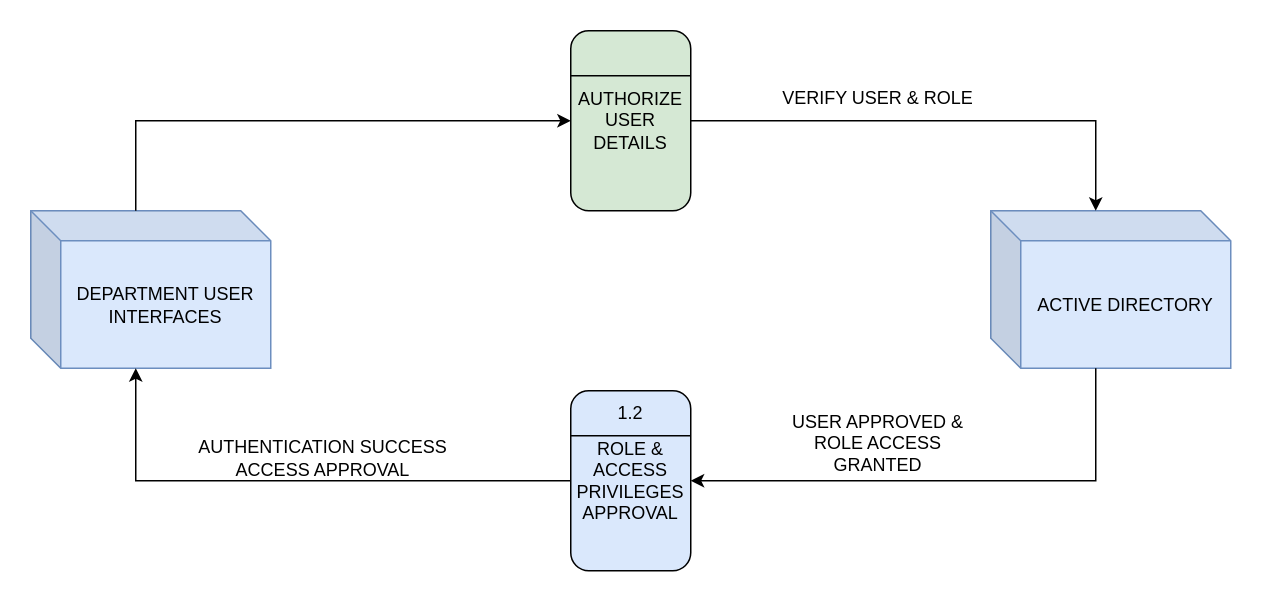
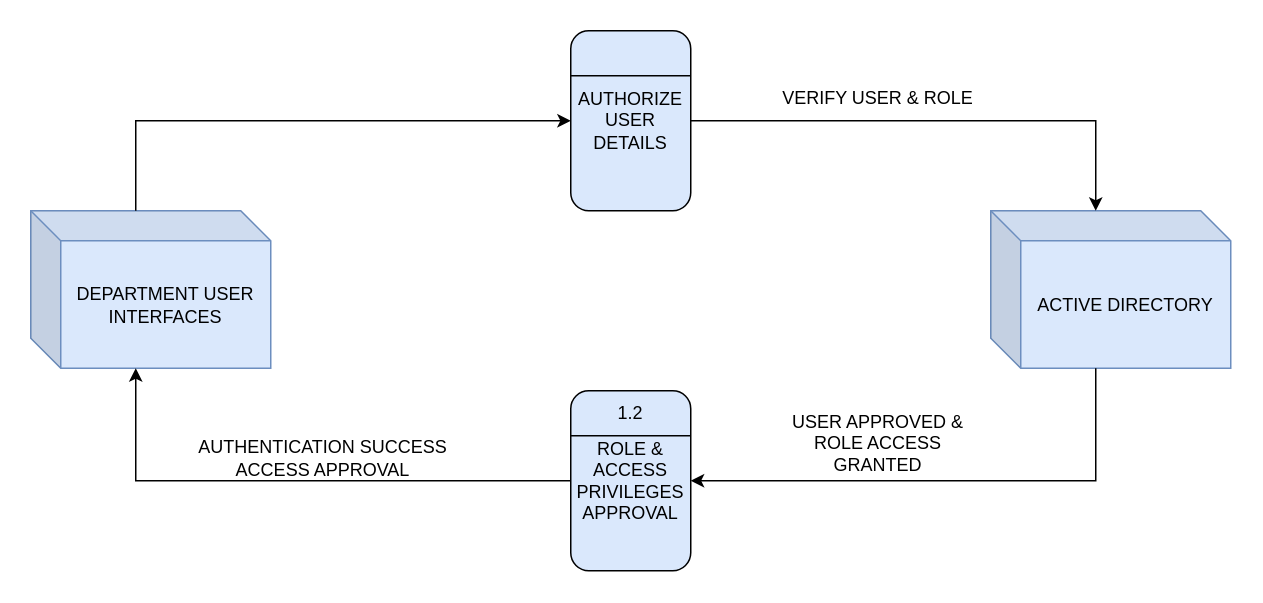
  <mxCell id="0" />
  <mxCell id="1" parent="0" />
  <mxCell id="2" value="DEPARTMENT USER INTERFACES" style="shape=cube;whiteSpace=wrap;html=1;boundedLbl=1;backgroundOutline=1;darkOpacity=0.05;darkOpacity2=0.1;fillColor=#dae8fc;strokeColor=#6c8ebf;" parent="1" vertex="1"><mxGeometry x="20" y="140" width="160" height="105" as="geometry" /></mxCell>
- <mxCell id="3" value="AUTHORIZE&lt;div&gt;USER&lt;/div&gt;&lt;div&gt;DETAILS&lt;/div&gt;" style="rounded=1;whiteSpace=wrap;html=1;fillColor=#d5e8d4;strokeColor=default;" parent="1" vertex="1"><mxGeometry x="380" y="20" width="80" height="120" as="geometry" /></mxCell>
+ <mxCell id="3" value="AUTHORIZE&lt;div&gt;USER&lt;/div&gt;&lt;div&gt;DETAILS&lt;/div&gt;" style="rounded=1;whiteSpace=wrap;html=1;fillColor=#dae8fc;strokeColor=default;" parent="1" vertex="1"><mxGeometry x="380" y="20" width="80" height="120" as="geometry" /></mxCell>
  <mxCell id="4" value="" style="endArrow=none;html=1;rounded=0;entryX=1;entryY=0.25;entryDx=0;entryDy=0;exitX=0;exitY=0.25;exitDx=0;exitDy=0;" parent="1" source="3" target="3" edge="1"><mxGeometry width="50" height="50" relative="1" as="geometry"><mxPoint x="230" y="-50" as="sourcePoint" /><mxPoint x="280" y="-100" as="targetPoint" /></mxGeometry></mxCell>
  <mxCell id="5" value="ROLE &amp;amp; ACCESS PRIVILEGES APPROVAL" style="rounded=1;whiteSpace=wrap;html=1;fillColor=#dae8fc;strokeColor=default;" parent="1" vertex="1"><mxGeometry x="380" y="260" width="80" height="120" as="geometry" /></mxCell>
  <mxCell id="6" value="" style="endArrow=none;html=1;rounded=0;entryX=1;entryY=0.25;entryDx=0;entryDy=0;exitX=0;exitY=0.25;exitDx=0;exitDy=0;" parent="1" source="5" target="5" edge="1"><mxGeometry width="50" height="50" relative="1" as="geometry"><mxPoint x="230" y="190" as="sourcePoint" /><mxPoint x="280" y="140" as="targetPoint" /></mxGeometry></mxCell>
  <mxCell id="7" value="1.2" style="text;html=1;align=center;verticalAlign=middle;whiteSpace=wrap;rounded=0;" parent="1" vertex="1"><mxGeometry x="405" y="260" width="30" height="30" as="geometry" /></mxCell>
  <mxCell id="8" value="ACTIVE DIRECTORY" style="shape=cube;whiteSpace=wrap;html=1;boundedLbl=1;backgroundOutline=1;darkOpacity=0.05;darkOpacity2=0.1;fillColor=#dae8fc;strokeColor=#6c8ebf;" parent="1" vertex="1"><mxGeometry x="660" y="140" width="160" height="105" as="geometry" /></mxCell>
  <mxCell id="9" value="" style="endArrow=classic;html=1;rounded=0;entryX=0;entryY=0.5;entryDx=0;entryDy=0;exitX=0;exitY=0;exitDx=70;exitDy=0;exitPerimeter=0;" parent="1" source="2" target="3" edge="1"><mxGeometry width="50" height="50" relative="1" as="geometry"><mxPoint x="150" y="80" as="sourcePoint" /><mxPoint x="200" y="30" as="targetPoint" /><Array as="points"><mxPoint x="90" y="80" /></Array></mxGeometry></mxCell>
  <mxCell id="10" value="" style="endArrow=classic;html=1;rounded=0;exitX=1;exitY=0.5;exitDx=0;exitDy=0;entryX=0;entryY=0;entryDx=70;entryDy=0;entryPerimeter=0;" parent="1" source="3" target="8" edge="1"><mxGeometry width="50" height="50" relative="1" as="geometry"><mxPoint x="600" y="90" as="sourcePoint" /><mxPoint x="650" y="40" as="targetPoint" /><Array as="points"><mxPoint x="730" y="80" /></Array></mxGeometry></mxCell>
  <mxCell id="11" value="" style="endArrow=classic;html=1;rounded=0;entryX=1;entryY=0.5;entryDx=0;entryDy=0;" parent="1" target="5" edge="1"><mxGeometry width="50" height="50" relative="1" as="geometry"><mxPoint x="730" y="245" as="sourcePoint" /><mxPoint x="460" y="305" as="targetPoint" /><Array as="points"><mxPoint x="730" y="320" /></Array></mxGeometry></mxCell>
  <mxCell id="12" value="" style="endArrow=classic;html=1;rounded=0;exitX=0;exitY=0.5;exitDx=0;exitDy=0;" parent="1" source="5" edge="1"><mxGeometry width="50" height="50" relative="1" as="geometry"><mxPoint x="90" y="315" as="sourcePoint" /><mxPoint x="90" y="245" as="targetPoint" /><Array as="points"><mxPoint x="90" y="320" /></Array></mxGeometry></mxCell>
  <mxCell id="13" value="AUTHENTICATION SUCCESS&lt;div&gt;ACCESS APPROVAL&lt;/div&gt;" style="text;html=1;align=center;verticalAlign=middle;whiteSpace=wrap;rounded=0;" parent="1" vertex="1"><mxGeometry x="120" y="290" width="190" height="30" as="geometry" /></mxCell>
  <mxCell id="14" value="VERIFY USER &amp;amp; ROLE" style="text;html=1;align=center;verticalAlign=middle;whiteSpace=wrap;rounded=0;" parent="1" vertex="1"><mxGeometry x="520" y="50" width="130" height="30" as="geometry" /></mxCell>
  <mxCell id="15" value="USER APPROVED &amp;amp; ROLE ACCESS GRANTED" style="text;html=1;align=center;verticalAlign=middle;whiteSpace=wrap;rounded=0;" parent="1" vertex="1"><mxGeometry x="520" y="280" width="130" height="30" as="geometry" /></mxCell>
